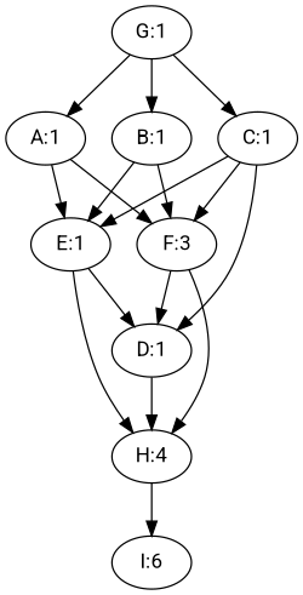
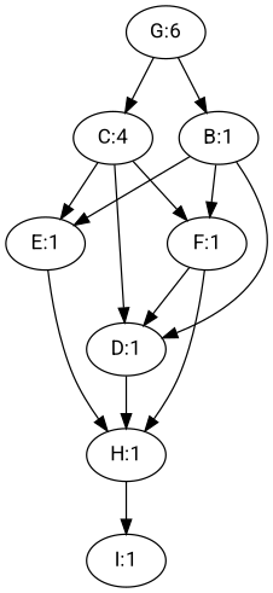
  digraph {
    fontname=Roboto
    node [fontname=Roboto]
    edge [fontname=Roboto]
    "D:1"
-   "H:1" [label="H:4"]
-   "I:1" [label="I:6"]
-   "A:1"
-   "F:1" [label="F:3"]
+   "H:1"
+   "I:1"
+   "F:1"
    "E:1"
-   "C:1"
+   "C:1" [label="C:4"]
    "B:1"
-   "G:1"
+   "G:1" [label="G:6"]
    "D:1" -> "H:1"
    "H:1" -> "I:1"
-   "A:1" -> "F:1"
-   "A:1" -> "E:1"
    "F:1" -> "D:1"
    "F:1" -> "H:1"
    "E:1" -> "H:1"
    "C:1" -> "D:1"
    "C:1" -> "F:1"
    "C:1" -> "E:1"
-   "E:1" -> "D:1"
+   "B:1" -> "D:1"
    "B:1" -> "F:1"
    "B:1" -> "E:1"
-   "G:1" -> "A:1"
    "G:1" -> "C:1"
    "G:1" -> "B:1"
  }
